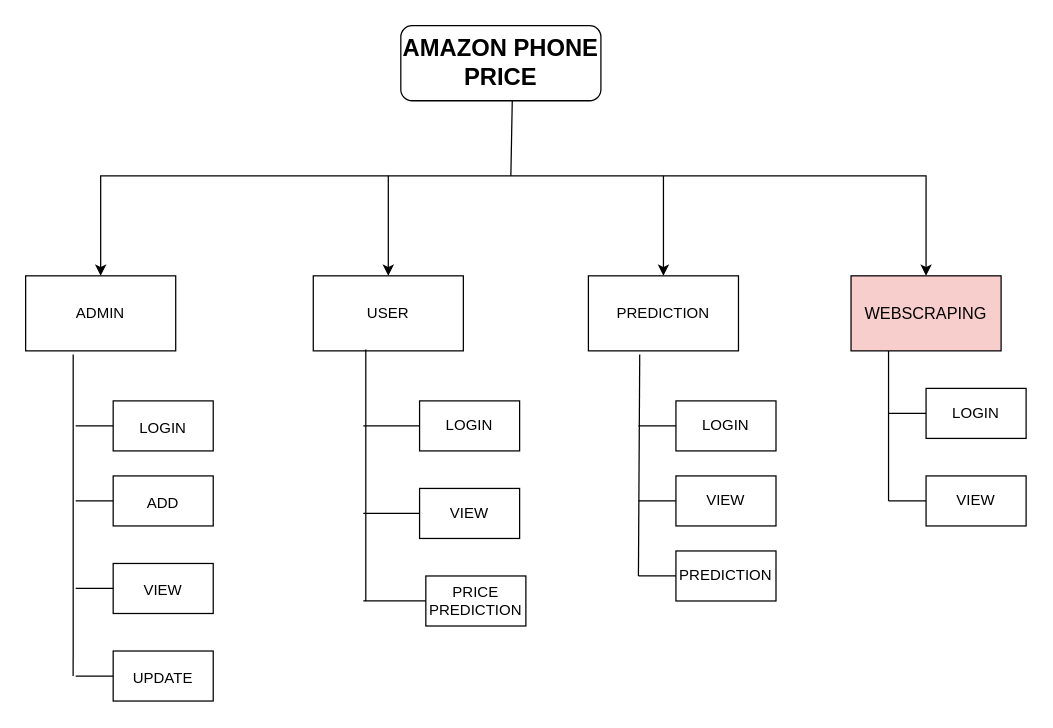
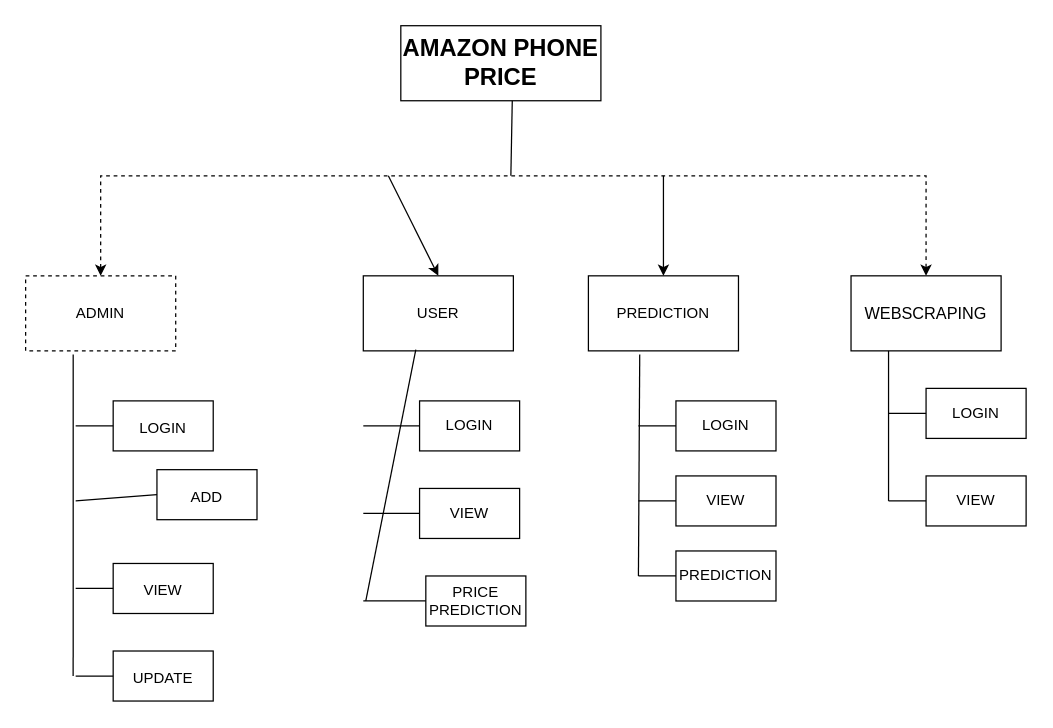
  <mxCell id="0" />
  <mxCell id="1" parent="0" />
- <mxCell id="2" value="&lt;b style=&quot;font-size: 19px;&quot;&gt;AMAZON PHONE PRICE&lt;/b&gt;" style="whiteSpace=wrap;html=1;rounded=1;" vertex="1" parent="1"><mxGeometry x="320" y="20" width="160" height="60" as="geometry" /></mxCell>
- <mxCell id="3" value="USER" style="rounded=0;whiteSpace=wrap;html=1;" vertex="1" parent="1"><mxGeometry x="250" y="220" width="120" height="60" as="geometry" /></mxCell>
- <mxCell id="4" value="ADMIN" style="rounded=0;whiteSpace=wrap;html=1;" vertex="1" parent="1"><mxGeometry x="20" y="220" width="120" height="60" as="geometry" /></mxCell>
+ <mxCell id="2" value="&lt;b style=&quot;font-size: 19px;&quot;&gt;AMAZON PHONE PRICE&lt;/b&gt;" style="rounded=0;whiteSpace=wrap;html=1;" vertex="1" parent="1"><mxGeometry x="320" y="20" width="160" height="60" as="geometry" /></mxCell>
+ <mxCell id="3" value="USER" style="rounded=0;whiteSpace=wrap;html=1;" vertex="1" parent="1"><mxGeometry x="290" y="220" width="120" height="60" as="geometry" /></mxCell>
+ <mxCell id="4" value="ADMIN" style="rounded=0;whiteSpace=wrap;html=1;dashed=1;" vertex="1" parent="1"><mxGeometry x="20" y="220" width="120" height="60" as="geometry" /></mxCell>
  <mxCell id="5" value="PREDICTION" style="rounded=0;whiteSpace=wrap;html=1;" vertex="1" parent="1"><mxGeometry x="470" y="220" width="120" height="60" as="geometry" /></mxCell>
- <mxCell id="6" value="&lt;font style=&quot;font-size: 13px;&quot;&gt;WEBSCRAPING&lt;/font&gt;" style="rounded=0;whiteSpace=wrap;html=1;fillColor=#f8cecc;" vertex="1" parent="1"><mxGeometry x="680" y="220" width="120" height="60" as="geometry" /></mxCell>
- <mxCell id="7" value="" style="endArrow=classic;startArrow=classic;html=1;rounded=0;fontSize=16;exitX=0.5;exitY=0;exitDx=0;exitDy=0;entryX=0.5;entryY=0;entryDx=0;entryDy=0;" edge="1" parent="1" source="4" target="6"><mxGeometry width="50" height="50" relative="1" as="geometry"><mxPoint x="390" y="270" as="sourcePoint" /><mxPoint x="440" y="220" as="targetPoint" /><Array as="points"><mxPoint x="80" y="140" /><mxPoint x="740" y="140" /></Array></mxGeometry></mxCell>
+ <mxCell id="6" value="&lt;font style=&quot;font-size: 13px;&quot;&gt;WEBSCRAPING&lt;/font&gt;" style="rounded=0;whiteSpace=wrap;html=1;" vertex="1" parent="1"><mxGeometry x="680" y="220" width="120" height="60" as="geometry" /></mxCell>
+ <mxCell id="7" value="" style="endArrow=classic;startArrow=classic;html=1;rounded=0;fontSize=16;exitX=0.5;exitY=0;exitDx=0;exitDy=0;entryX=0.5;entryY=0;entryDx=0;entryDy=0;dashed=1;" edge="1" parent="1" source="4" target="6"><mxGeometry width="50" height="50" relative="1" as="geometry"><mxPoint x="390" y="270" as="sourcePoint" /><mxPoint x="440" y="220" as="targetPoint" /><Array as="points"><mxPoint x="80" y="140" /><mxPoint x="740" y="140" /></Array></mxGeometry></mxCell>
  <mxCell id="8" value="" style="endArrow=none;html=1;rounded=0;fontSize=16;entryX=0.557;entryY=1;entryDx=0;entryDy=0;entryPerimeter=0;" edge="1" parent="1" target="2"><mxGeometry width="50" height="50" relative="1" as="geometry"><mxPoint x="408" y="140" as="sourcePoint" /><mxPoint x="440" y="220" as="targetPoint" /></mxGeometry></mxCell>
  <mxCell id="9" value="" style="endArrow=classic;html=1;rounded=0;fontSize=16;entryX=0.5;entryY=0;entryDx=0;entryDy=0;" edge="1" parent="1" target="5"><mxGeometry width="50" height="50" relative="1" as="geometry"><mxPoint x="530" y="140" as="sourcePoint" /><mxPoint x="440" y="220" as="targetPoint" /></mxGeometry></mxCell>
  <mxCell id="10" value="" style="endArrow=classic;html=1;rounded=0;fontSize=16;entryX=0.5;entryY=0;entryDx=0;entryDy=0;" edge="1" parent="1" target="3"><mxGeometry width="50" height="50" relative="1" as="geometry"><mxPoint x="310" y="140" as="sourcePoint" /><mxPoint x="440" y="220" as="targetPoint" /></mxGeometry></mxCell>
- <mxCell id="11" value="&lt;font style=&quot;font-size: 12px&quot;&gt;ADD&lt;/font&gt;" style="rounded=0;whiteSpace=wrap;html=1;fontSize=16;" vertex="1" parent="1"><mxGeometry x="90" y="380" width="80" height="40" as="geometry" /></mxCell>
+ <mxCell id="11" value="&lt;font style=&quot;font-size: 12px&quot;&gt;ADD&lt;/font&gt;" style="rounded=0;whiteSpace=wrap;html=1;fontSize=16;" vertex="1" parent="1"><mxGeometry x="125" y="375" width="80" height="40" as="geometry" /></mxCell>
  <mxCell id="12" value="" style="endArrow=none;html=1;rounded=0;entryX=0.25;entryY=1;entryDx=0;entryDy=0;" edge="1" parent="1" target="6"><mxGeometry width="50" height="50" relative="1" as="geometry"><mxPoint x="710" y="400" as="sourcePoint" /><mxPoint x="750" y="290" as="targetPoint" /></mxGeometry></mxCell>
  <mxCell id="13" value="LOGIN" style="rounded=0;whiteSpace=wrap;html=1;" vertex="1" parent="1"><mxGeometry x="740" y="310" width="80" height="40" as="geometry" /></mxCell>
  <mxCell id="14" value="&lt;span style=&quot;font-size: 12px&quot;&gt;LOGIN&lt;/span&gt;" style="rounded=0;whiteSpace=wrap;html=1;fontSize=16;" vertex="1" parent="1"><mxGeometry x="90" y="320" width="80" height="40" as="geometry" /></mxCell>
  <mxCell id="15" value="&lt;span style=&quot;font-size: 12px&quot;&gt;VIEW&lt;/span&gt;" style="rounded=0;whiteSpace=wrap;html=1;fontSize=16;" vertex="1" parent="1"><mxGeometry x="90" y="450" width="80" height="40" as="geometry" /></mxCell>
  <mxCell id="16" value="&lt;font style=&quot;font-size: 12px&quot;&gt;UPDATE&lt;/font&gt;" style="rounded=0;whiteSpace=wrap;html=1;fontSize=16;" vertex="1" parent="1"><mxGeometry x="90" y="520" width="80" height="40" as="geometry" /></mxCell>
  <mxCell id="17" value="" style="endArrow=none;html=1;entryX=0.317;entryY=1.05;entryDx=0;entryDy=0;entryPerimeter=0;" edge="1" parent="1" target="4"><mxGeometry width="50" height="50" relative="1" as="geometry"><mxPoint x="58" y="540" as="sourcePoint" /><mxPoint x="440" y="390" as="targetPoint" /></mxGeometry></mxCell>
  <mxCell id="18" value="" style="endArrow=none;html=1;entryX=0;entryY=0.5;entryDx=0;entryDy=0;" edge="1" parent="1" target="16"><mxGeometry width="50" height="50" relative="1" as="geometry"><mxPoint x="60" y="540" as="sourcePoint" /><mxPoint x="440" y="410" as="targetPoint" /></mxGeometry></mxCell>
  <mxCell id="19" value="" style="endArrow=none;html=1;entryX=0;entryY=0.5;entryDx=0;entryDy=0;" edge="1" parent="1" target="15"><mxGeometry width="50" height="50" relative="1" as="geometry"><mxPoint x="60" y="470" as="sourcePoint" /><mxPoint x="440" y="410" as="targetPoint" /></mxGeometry></mxCell>
  <mxCell id="20" value="" style="endArrow=none;html=1;" edge="1" parent="1"><mxGeometry width="50" height="50" relative="1" as="geometry"><mxPoint x="60" y="340" as="sourcePoint" /><mxPoint x="90" y="340" as="targetPoint" /></mxGeometry></mxCell>
  <mxCell id="21" value="" style="endArrow=none;html=1;entryX=0;entryY=0.5;entryDx=0;entryDy=0;" edge="1" parent="1" target="11"><mxGeometry width="50" height="50" relative="1" as="geometry"><mxPoint x="60" y="400" as="sourcePoint" /><mxPoint x="440" y="410" as="targetPoint" /></mxGeometry></mxCell>
  <mxCell id="22" value="VIEW" style="rounded=0;whiteSpace=wrap;html=1;fontSize=12;" vertex="1" parent="1"><mxGeometry x="335" y="390" width="80" height="40" as="geometry" /></mxCell>
  <mxCell id="23" value="PRICE PREDICTION" style="rounded=0;whiteSpace=wrap;html=1;fontSize=12;" vertex="1" parent="1"><mxGeometry x="340" y="460" width="80" height="40" as="geometry" /></mxCell>
  <mxCell id="24" value="" style="endArrow=none;html=1;rounded=0;fontSize=12;" edge="1" parent="1" source="23"><mxGeometry width="50" height="50" relative="1" as="geometry"><mxPoint x="565" y="550" as="sourcePoint" /><mxPoint x="290" y="480" as="targetPoint" /></mxGeometry></mxCell>
  <mxCell id="25" value="" style="endArrow=none;html=1;entryX=0.35;entryY=0.983;entryDx=0;entryDy=0;entryPerimeter=0;" edge="1" parent="1" target="3"><mxGeometry width="50" height="50" relative="1" as="geometry"><mxPoint x="292" y="480" as="sourcePoint" /><mxPoint x="440" y="440" as="targetPoint" /></mxGeometry></mxCell>
  <mxCell id="26" value="" style="endArrow=none;html=1;entryX=0;entryY=0.5;entryDx=0;entryDy=0;" edge="1" parent="1" target="22"><mxGeometry width="50" height="50" relative="1" as="geometry"><mxPoint x="290" y="410" as="sourcePoint" /><mxPoint x="440" y="440" as="targetPoint" /></mxGeometry></mxCell>
  <mxCell id="27" value="" style="endArrow=none;html=1;" edge="1" parent="1" target="28"><mxGeometry width="50" height="50" relative="1" as="geometry"><mxPoint x="290" y="340" as="sourcePoint" /><mxPoint x="340" y="340" as="targetPoint" /></mxGeometry></mxCell>
  <mxCell id="28" value="LOGIN" style="rounded=0;whiteSpace=wrap;html=1;" vertex="1" parent="1"><mxGeometry x="335" y="320" width="80" height="40" as="geometry" /></mxCell>
  <mxCell id="29" value="VIEW" style="rounded=0;whiteSpace=wrap;html=1;fontSize=12;" vertex="1" parent="1"><mxGeometry x="740" y="380" width="80" height="40" as="geometry" /></mxCell>
  <mxCell id="30" value="PREDICTION" style="rounded=0;whiteSpace=wrap;html=1;fontSize=12;" vertex="1" parent="1"><mxGeometry x="540" y="440" width="80" height="40" as="geometry" /></mxCell>
  <mxCell id="31" value="" style="endArrow=none;html=1;rounded=0;" edge="1" parent="1"><mxGeometry width="50" height="50" relative="1" as="geometry"><mxPoint x="510" y="460" as="sourcePoint" /><mxPoint x="540" y="460" as="targetPoint" /></mxGeometry></mxCell>
  <mxCell id="32" value="" style="endArrow=none;html=1;entryX=0.342;entryY=1.05;entryDx=0;entryDy=0;entryPerimeter=0;" edge="1" parent="1" target="5"><mxGeometry width="50" height="50" relative="1" as="geometry"><mxPoint x="510" y="460" as="sourcePoint" /><mxPoint x="440" y="320" as="targetPoint" /></mxGeometry></mxCell>
  <mxCell id="33" value="VIEW" style="rounded=0;whiteSpace=wrap;html=1;" vertex="1" parent="1"><mxGeometry x="540" y="380" width="80" height="40" as="geometry" /></mxCell>
  <mxCell id="34" value="LOGIN" style="rounded=0;whiteSpace=wrap;html=1;" vertex="1" parent="1"><mxGeometry x="540" y="320" width="80" height="40" as="geometry" /></mxCell>
  <mxCell id="35" value="" style="endArrow=none;html=1;entryX=0;entryY=0.5;entryDx=0;entryDy=0;" edge="1" parent="1" target="33"><mxGeometry width="50" height="50" relative="1" as="geometry"><mxPoint x="510" y="400" as="sourcePoint" /><mxPoint x="440" y="320" as="targetPoint" /></mxGeometry></mxCell>
  <mxCell id="36" value="" style="endArrow=none;html=1;entryX=0;entryY=0.5;entryDx=0;entryDy=0;" edge="1" parent="1" target="34"><mxGeometry width="50" height="50" relative="1" as="geometry"><mxPoint x="510" y="340" as="sourcePoint" /><mxPoint x="440" y="320" as="targetPoint" /></mxGeometry></mxCell>
  <mxCell id="37" value="" style="endArrow=none;html=1;entryX=0;entryY=0.5;entryDx=0;entryDy=0;" edge="1" parent="1" target="29"><mxGeometry width="50" height="50" relative="1" as="geometry"><mxPoint x="710" y="400" as="sourcePoint" /><mxPoint x="440" y="320" as="targetPoint" /></mxGeometry></mxCell>
  <mxCell id="38" value="" style="endArrow=none;html=1;entryX=0;entryY=0.5;entryDx=0;entryDy=0;" edge="1" parent="1" target="13"><mxGeometry width="50" height="50" relative="1" as="geometry"><mxPoint x="710" y="330" as="sourcePoint" /><mxPoint x="440" y="320" as="targetPoint" /></mxGeometry></mxCell>
